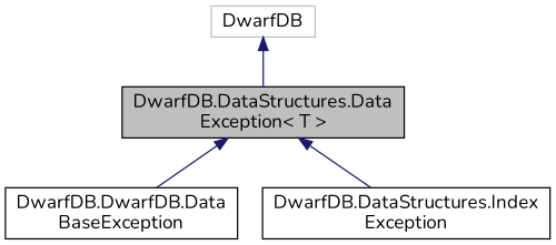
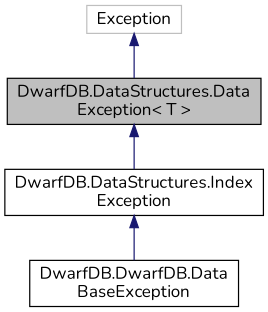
  digraph {
    fontname=Nunito
    node [color=black fillcolor=white fontname=Nunito fontsize=14 shape=record style=filled]
    edge [color=midnightblue dir=back fontname=Nunito fontsize=14 labelfontname=Helvetica labelfontsize=14 style=solid]
    n1 [fillcolor=grey75 fontcolor=black height=0.2 label="DwarfDB.DataStructures.Data\lException\< T \>" width=0.4]
    n2 [height=0.2 label="DwarfDB.DwarfDB.Data\lBaseException" width=0.4]
    n3 [height=0.2 label="DwarfDB.DataStructures.Index\lException" width=0.4]
-   n4 [color=grey75 height=0.2 label=DwarfDB width=0.4]
-   n1 -> n2
+   n4 [color=grey75 height=0.2 label=Exception width=0.4]
+   n3 -> n2
    n1 -> n3
    n4 -> n1
  }
